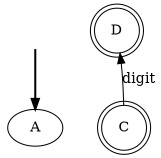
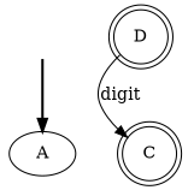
  digraph {
    fake [style=invisible]
    A [root=true]
    D [shape=doublecircle]
    C [shape=doublecircle]
    fake -> A [style=bold]
-   C -> D [label=digit]
+   D -> C [label=digit]
  }
